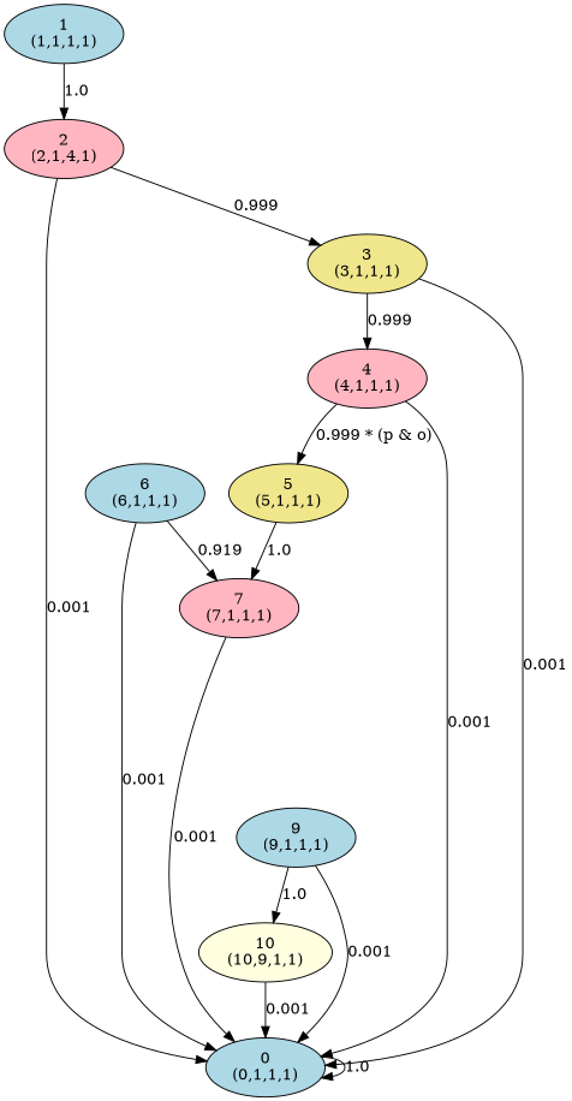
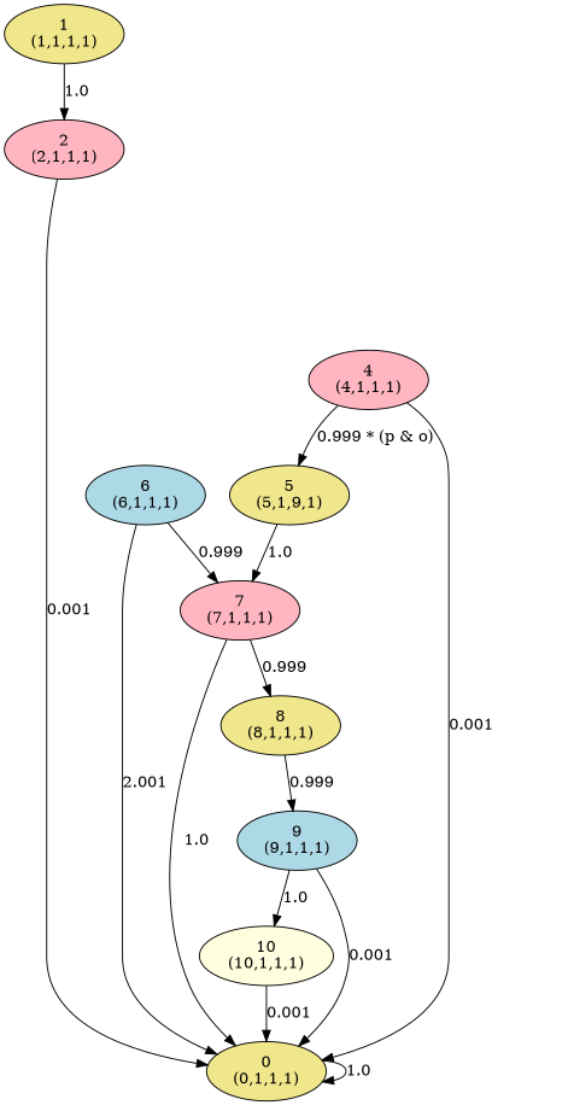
  digraph {
    node [fillcolor=khaki style=filled]
-   n1 [fillcolor=lightblue label="0\n(0,1,1,1)"]
-   n2 [fillcolor=lightblue label="1\n(1,1,1,1)"]
-   n3 [fillcolor=lightpink label="2\n(2,1,4,1)"]
-   n4 [label="3\n(3,1,1,1)"]
+   n1 [label="0\n(0,1,1,1)"]
+   n2 [label="1\n(1,1,1,1)"]
+   n3 [fillcolor=lightpink label="2\n(2,1,1,1)"]
    n5 [fillcolor=lightpink label="4\n(4,1,1,1)"]
-   n6 [label="5\n(5,1,1,1)"]
+   n6 [label="5\n(5,1,9,1)"]
    n7 [fillcolor=lightpink label="7\n(7,1,1,1)"]
    n8 [fillcolor=lightblue label="6\n(6,1,1,1)"]
+   n9 [label="8\n(8,1,1,1)"]
    n10 [fillcolor=lightblue label="9\n(9,1,1,1)"]
-   n11 [fillcolor=lightyellow label="10\n(10,9,1,1)"]
+   n11 [fillcolor=lightyellow label="10\n(10,1,1,1)"]
    n1 -> n1 [label=1.0]
    n2 -> n3 [label=1.0]
    n3 -> n1 [label=0.001]
-   n3 -> n4 [label=0.999]
-   n4 -> n1 [label=0.001]
-   n4 -> n5 [label=0.999]
    n5 -> n1 [label=0.001]
    n5 -> n6 [label="0.999 * (p & o)"]
    n6 -> n7 [label=1.0]
-   n7 -> n1 [label=0.001]
-   n8 -> n1 [label=0.001]
-   n8 -> n7 [label=0.919]
+   n7 -> n1 [label=1.0]
+   n7 -> n9 [label=0.999]
+   n8 -> n1 [label=2.001]
+   n8 -> n7 [label=0.999]
+   n9 -> n10 [label=0.999]
    n10 -> n1 [label=0.001]
    n10 -> n11 [label=1.0]
    n11 -> n1 [label=0.001]
  }
